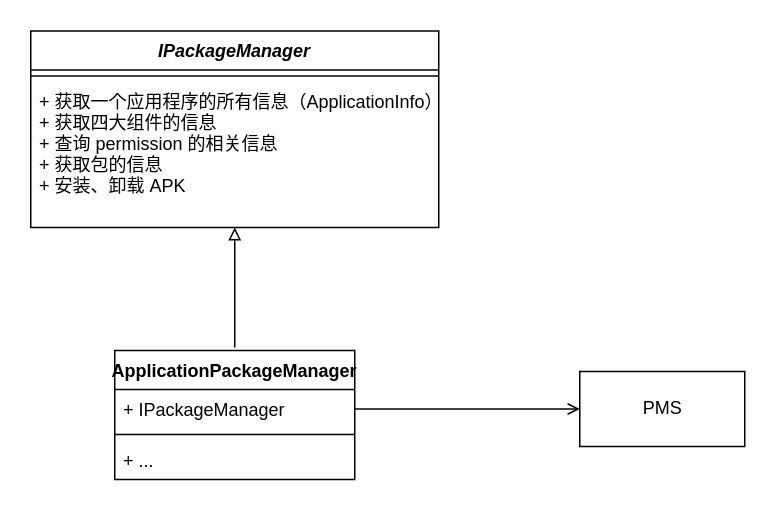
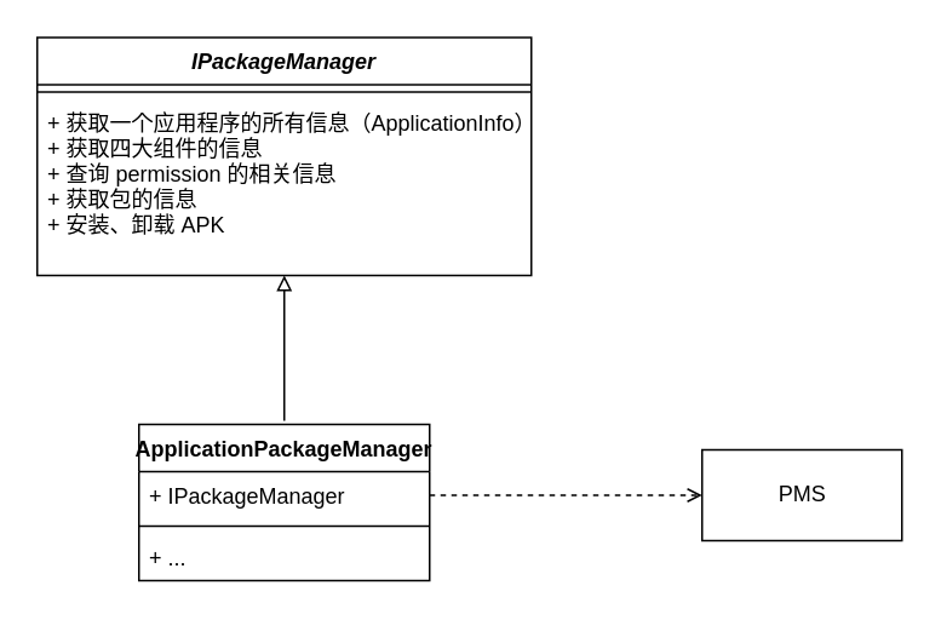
  <mxCell id="0" />
  <mxCell id="1" parent="0" />
  <mxCell id="2" value="" style="edgeStyle=orthogonalEdgeStyle;rounded=0;orthogonalLoop=1;jettySize=auto;html=1;startArrow=block;startFill=0;endArrow=none;endFill=0;" edge="1" parent="1" source="3"><mxGeometry relative="1" as="geometry"><mxPoint x="156" y="231" as="targetPoint" /></mxGeometry></mxCell>
  <mxCell id="3" value="IPackageManager" style="swimlane;fontStyle=3;align=center;verticalAlign=top;childLayout=stackLayout;horizontal=1;startSize=26;horizontalStack=0;resizeParent=1;resizeParentMax=0;resizeLast=0;collapsible=1;marginBottom=0;" vertex="1" parent="1"><mxGeometry x="20" y="20" width="272" height="131" as="geometry" /></mxCell>
  <mxCell id="4" value="" style="line;strokeWidth=1;fillColor=none;align=left;verticalAlign=middle;spacingTop=-1;spacingLeft=3;spacingRight=3;rotatable=0;labelPosition=right;points=[];portConstraint=eastwest;strokeColor=inherit;" vertex="1" parent="3"><mxGeometry y="26" width="272" height="8" as="geometry" /></mxCell>
  <mxCell id="5" value="+ 获取一个应用程序的所有信息（ApplicationInfo）&#10;+ 获取四大组件的信息&#10;+ 查询 permission 的相关信息&#10;+ 获取包的信息&#10;+ 安装、卸载 APK" style="text;strokeColor=none;fillColor=none;align=left;verticalAlign=top;spacingLeft=4;spacingRight=4;overflow=hidden;rotatable=0;points=[[0,0.5],[1,0.5]];portConstraint=eastwest;" vertex="1" parent="3"><mxGeometry y="34" width="272" height="97" as="geometry" /></mxCell>
  <mxCell id="6" value="ApplicationPackageManager" style="swimlane;fontStyle=1;align=center;verticalAlign=top;childLayout=stackLayout;horizontal=1;startSize=26;horizontalStack=0;resizeParent=1;resizeParentMax=0;resizeLast=0;collapsible=1;marginBottom=0;" vertex="1" parent="1"><mxGeometry x="76" y="233" width="160" height="86" as="geometry" /></mxCell>
  <mxCell id="7" value="+ IPackageManager" style="text;strokeColor=none;fillColor=none;align=left;verticalAlign=top;spacingLeft=4;spacingRight=4;overflow=hidden;rotatable=0;points=[[0,0.5],[1,0.5]];portConstraint=eastwest;" vertex="1" parent="6"><mxGeometry y="26" width="160" height="26" as="geometry" /></mxCell>
  <mxCell id="8" value="" style="line;strokeWidth=1;fillColor=none;align=left;verticalAlign=middle;spacingTop=-1;spacingLeft=3;spacingRight=3;rotatable=0;labelPosition=right;points=[];portConstraint=eastwest;strokeColor=inherit;" vertex="1" parent="6"><mxGeometry y="52" width="160" height="8" as="geometry" /></mxCell>
  <mxCell id="9" value="+ ..." style="text;strokeColor=none;fillColor=none;align=left;verticalAlign=top;spacingLeft=4;spacingRight=4;overflow=hidden;rotatable=0;points=[[0,0.5],[1,0.5]];portConstraint=eastwest;" vertex="1" parent="6"><mxGeometry y="60" width="160" height="26" as="geometry" /></mxCell>
  <mxCell id="10" value="PMS" style="html=1;" vertex="1" parent="1"><mxGeometry x="386" y="247" width="110" height="50" as="geometry" /></mxCell>
- <mxCell id="11" style="edgeStyle=orthogonalEdgeStyle;rounded=0;orthogonalLoop=1;jettySize=auto;html=1;exitX=1;exitY=0.5;exitDx=0;exitDy=0;startArrow=none;startFill=0;endArrow=open;endFill=0;" edge="1" parent="1" source="7" target="10"><mxGeometry relative="1" as="geometry" /></mxCell>
+ <mxCell id="11" style="edgeStyle=orthogonalEdgeStyle;rounded=0;orthogonalLoop=1;jettySize=auto;html=1;exitX=1;exitY=0.5;exitDx=0;exitDy=0;startArrow=none;startFill=0;endArrow=open;endFill=0;dashed=1;" edge="1" parent="1" source="7" target="10"><mxGeometry relative="1" as="geometry" /></mxCell>
